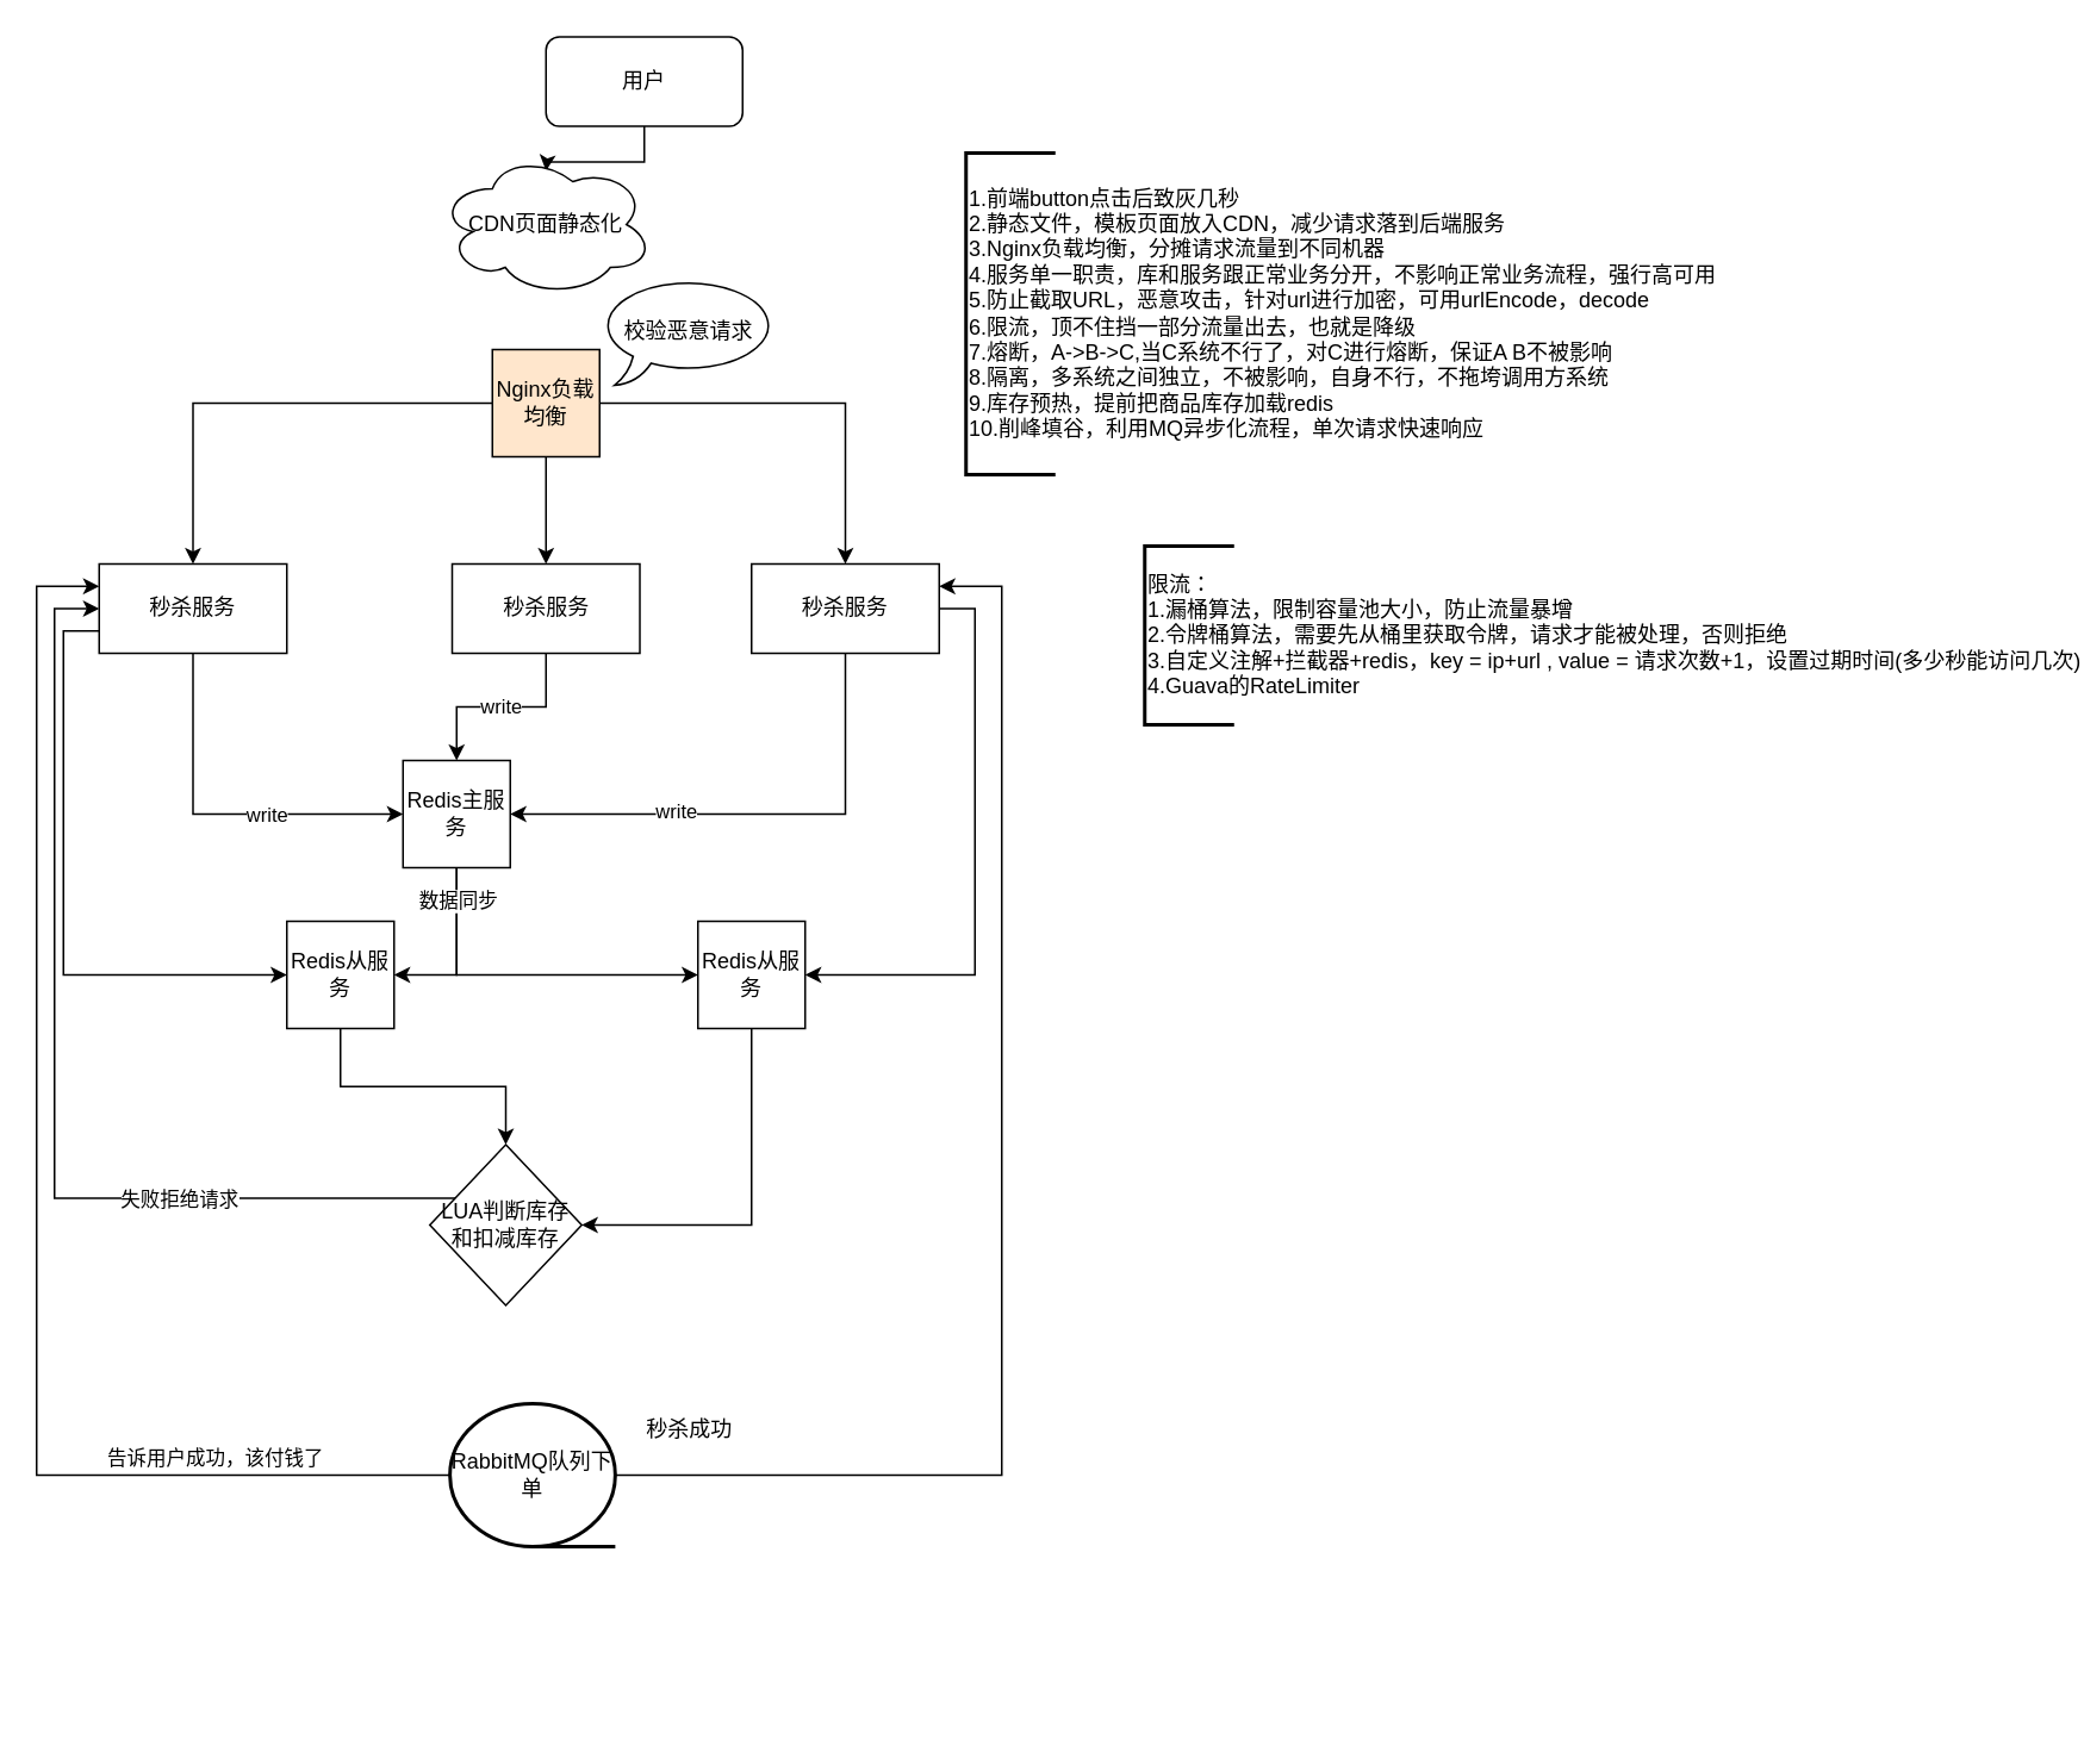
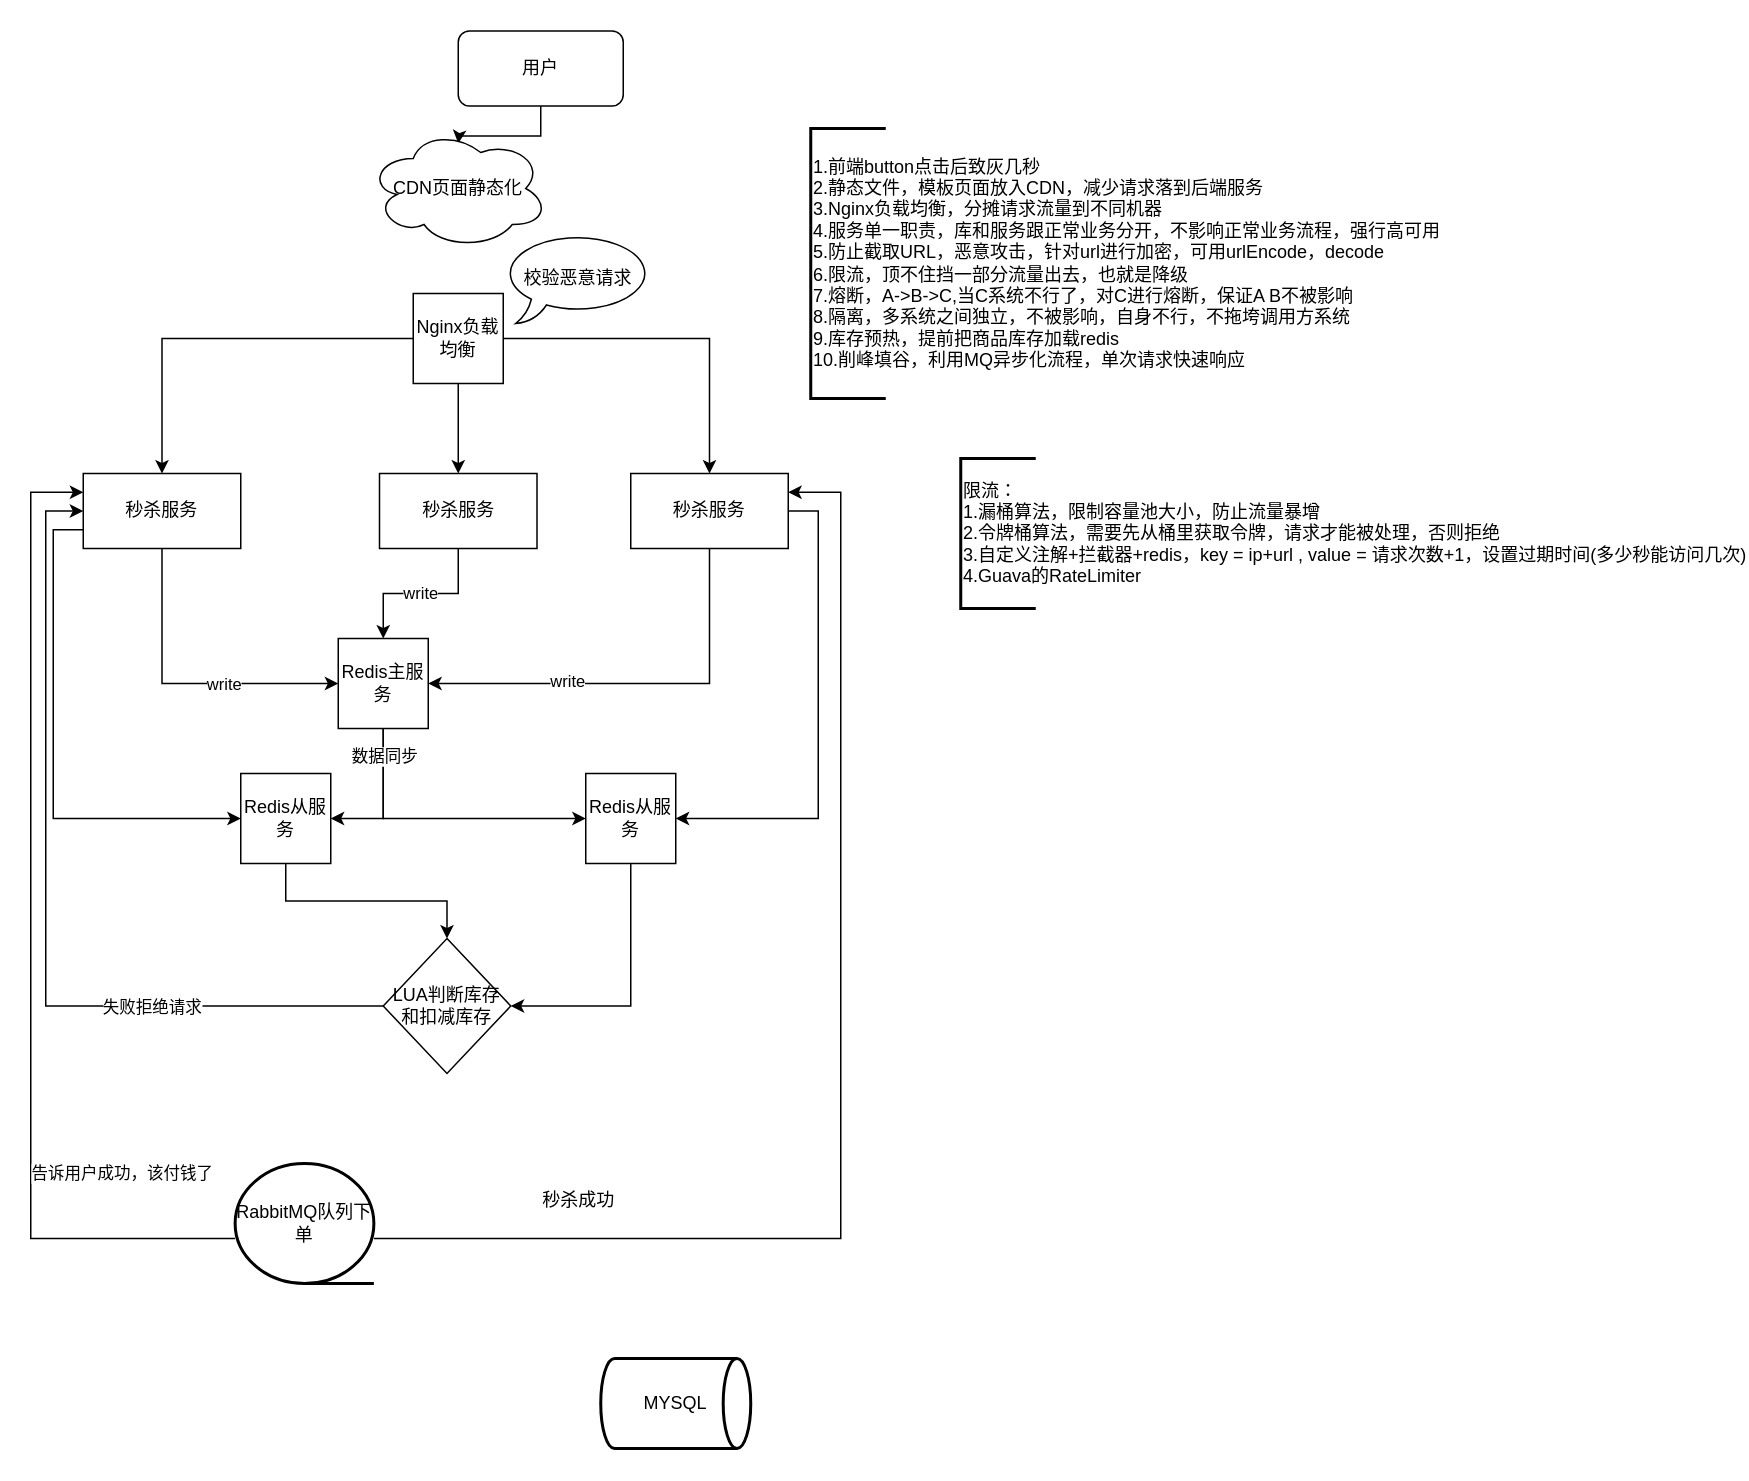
  <mxCell id="0" />
  <mxCell id="1" parent="0" />
  <mxCell id="2" style="edgeStyle=orthogonalEdgeStyle;rounded=0;orthogonalLoop=1;jettySize=auto;html=1;entryX=1;entryY=0.5;entryDx=0;entryDy=0;exitX=1;exitY=0.5;exitDx=0;exitDy=0;verticalAlign=top;align=center;horizontal=0;" edge="1" parent="1" source="18" target="26"><mxGeometry relative="1" as="geometry" /></mxCell>
  <mxCell id="3" value="" style="edgeStyle=orthogonalEdgeStyle;rounded=0;orthogonalLoop=1;jettySize=auto;html=1;" edge="1" parent="1" source="4"><mxGeometry relative="1" as="geometry"><mxPoint x="305" y="95" as="targetPoint" /></mxGeometry></mxCell>
  <mxCell id="4" value="用户" style="rounded=1;whiteSpace=wrap;html=1;" vertex="1" parent="1"><mxGeometry x="305" y="20" width="110" height="50" as="geometry" /></mxCell>
  <mxCell id="5" value="CDN页面静态化" style="ellipse;shape=cloud;whiteSpace=wrap;html=1;" vertex="1" parent="1"><mxGeometry x="245" y="85" width="120" height="80" as="geometry" /></mxCell>
  <mxCell id="6" style="edgeStyle=orthogonalEdgeStyle;rounded=0;orthogonalLoop=1;jettySize=auto;html=1;entryX=0.5;entryY=0;entryDx=0;entryDy=0;" edge="1" parent="1" source="9" target="15"><mxGeometry relative="1" as="geometry" /></mxCell>
  <mxCell id="7" style="edgeStyle=orthogonalEdgeStyle;rounded=0;orthogonalLoop=1;jettySize=auto;html=1;entryX=0.5;entryY=0;entryDx=0;entryDy=0;" edge="1" parent="1" source="9" target="13"><mxGeometry relative="1" as="geometry" /></mxCell>
  <mxCell id="8" style="edgeStyle=orthogonalEdgeStyle;rounded=0;orthogonalLoop=1;jettySize=auto;html=1;entryX=0.5;entryY=0;entryDx=0;entryDy=0;" edge="1" parent="1" source="9" target="18"><mxGeometry relative="1" as="geometry" /></mxCell>
- <mxCell id="9" value="Nginx负载均衡" style="whiteSpace=wrap;html=1;aspect=fixed;fillColor=#ffe6cc;" vertex="1" parent="1"><mxGeometry x="275" y="195" width="60" height="60" as="geometry" /></mxCell>
+ <mxCell id="9" value="Nginx负载均衡" style="whiteSpace=wrap;html=1;aspect=fixed;" vertex="1" parent="1"><mxGeometry x="275" y="195" width="60" height="60" as="geometry" /></mxCell>
  <mxCell id="10" style="edgeStyle=orthogonalEdgeStyle;rounded=0;orthogonalLoop=1;jettySize=auto;html=1;entryX=0;entryY=0.5;entryDx=0;entryDy=0;exitX=0.5;exitY=1;exitDx=0;exitDy=0;" edge="1" parent="1" source="13" target="22"><mxGeometry relative="1" as="geometry" /></mxCell>
  <mxCell id="11" value="write" style="edgeLabel;html=1;align=center;verticalAlign=middle;resizable=0;points=[];" vertex="1" connectable="0" parent="10"><mxGeometry x="0.26" relative="1" as="geometry"><mxPoint as="offset" /></mxGeometry></mxCell>
  <mxCell id="12" style="edgeStyle=orthogonalEdgeStyle;rounded=0;orthogonalLoop=1;jettySize=auto;html=1;entryX=0;entryY=0.5;entryDx=0;entryDy=0;exitX=0;exitY=0.75;exitDx=0;exitDy=0;" edge="1" parent="1" source="13" target="24"><mxGeometry relative="1" as="geometry" /></mxCell>
  <mxCell id="13" value="秒杀服务" style="rounded=0;whiteSpace=wrap;html=1;" vertex="1" parent="1"><mxGeometry x="55" y="315" width="105" height="50" as="geometry" /></mxCell>
  <mxCell id="14" value="write" style="edgeStyle=orthogonalEdgeStyle;rounded=0;orthogonalLoop=1;jettySize=auto;html=1;" edge="1" parent="1" source="15" target="22"><mxGeometry relative="1" as="geometry" /></mxCell>
  <mxCell id="15" value="秒杀服务" style="rounded=0;whiteSpace=wrap;html=1;" vertex="1" parent="1"><mxGeometry x="252.5" y="315" width="105" height="50" as="geometry" /></mxCell>
  <mxCell id="16" style="edgeStyle=orthogonalEdgeStyle;rounded=0;orthogonalLoop=1;jettySize=auto;html=1;entryX=1;entryY=0.5;entryDx=0;entryDy=0;exitX=0.5;exitY=1;exitDx=0;exitDy=0;" edge="1" parent="1" source="18" target="22"><mxGeometry relative="1" as="geometry" /></mxCell>
  <mxCell id="17" value="write" style="edgeLabel;html=1;align=center;verticalAlign=middle;resizable=0;points=[];" vertex="1" connectable="0" parent="16"><mxGeometry x="0.334" y="-2" relative="1" as="geometry"><mxPoint as="offset" /></mxGeometry></mxCell>
  <mxCell id="18" value="秒杀服务" style="rounded=0;whiteSpace=wrap;html=1;" vertex="1" parent="1"><mxGeometry x="420" y="315" width="105" height="50" as="geometry" /></mxCell>
  <mxCell id="19" style="edgeStyle=orthogonalEdgeStyle;rounded=0;orthogonalLoop=1;jettySize=auto;html=1;entryX=1;entryY=0.5;entryDx=0;entryDy=0;exitX=0.5;exitY=1;exitDx=0;exitDy=0;" edge="1" parent="1" source="22" target="24"><mxGeometry relative="1" as="geometry" /></mxCell>
  <mxCell id="20" style="edgeStyle=orthogonalEdgeStyle;rounded=0;orthogonalLoop=1;jettySize=auto;html=1;entryX=0;entryY=0.5;entryDx=0;entryDy=0;exitX=0.5;exitY=1;exitDx=0;exitDy=0;" edge="1" parent="1" source="22" target="26"><mxGeometry relative="1" as="geometry" /></mxCell>
  <mxCell id="21" value="数据同步" style="edgeLabel;html=1;align=center;verticalAlign=middle;resizable=0;points=[];" vertex="1" connectable="0" parent="20"><mxGeometry x="-0.816" relative="1" as="geometry"><mxPoint as="offset" /></mxGeometry></mxCell>
  <mxCell id="22" value="Redis主服务" style="whiteSpace=wrap;html=1;aspect=fixed;" vertex="1" parent="1"><mxGeometry x="225" y="425" width="60" height="60" as="geometry" /></mxCell>
  <mxCell id="23" style="edgeStyle=orthogonalEdgeStyle;rounded=0;orthogonalLoop=1;jettySize=auto;html=1;exitX=0.5;exitY=1;exitDx=0;exitDy=0;" edge="1" parent="1" source="24" target="29"><mxGeometry relative="1" as="geometry" /></mxCell>
  <mxCell id="24" value="Redis从服务" style="whiteSpace=wrap;html=1;aspect=fixed;" vertex="1" parent="1"><mxGeometry x="160" y="515" width="60" height="60" as="geometry" /></mxCell>
  <mxCell id="25" style="edgeStyle=orthogonalEdgeStyle;rounded=0;orthogonalLoop=1;jettySize=auto;html=1;entryX=1;entryY=0.5;entryDx=0;entryDy=0;exitX=0.5;exitY=1;exitDx=0;exitDy=0;" edge="1" parent="1" source="26" target="29"><mxGeometry relative="1" as="geometry" /></mxCell>
  <mxCell id="26" value="Redis从服务" style="whiteSpace=wrap;html=1;aspect=fixed;" vertex="1" parent="1"><mxGeometry x="390" y="515" width="60" height="60" as="geometry" /></mxCell>
  <mxCell id="27" style="edgeStyle=orthogonalEdgeStyle;rounded=0;orthogonalLoop=1;jettySize=auto;html=1;entryX=0;entryY=0.5;entryDx=0;entryDy=0;" edge="1" parent="1" source="29" target="13"><mxGeometry relative="1" as="geometry"><Array as="points"><mxPoint x="30" y="670" /><mxPoint x="30" y="340" /></Array></mxGeometry></mxCell>
  <mxCell id="28" value="失败拒绝请求" style="edgeLabel;html=1;align=center;verticalAlign=middle;resizable=0;points=[];" vertex="1" connectable="0" parent="27"><mxGeometry x="-0.427" relative="1" as="geometry"><mxPoint x="11.21" as="offset" /></mxGeometry></mxCell>
- <mxCell id="29" value="LUA判断库存和扣减库存" style="rhombus;whiteSpace=wrap;html=1;" vertex="1" parent="1"><mxGeometry x="240" y="640" width="85" height="90" as="geometry" /></mxCell>
+ <mxCell id="29" value="LUA判断库存和扣减库存" style="rhombus;whiteSpace=wrap;html=1;" vertex="1" parent="1"><mxGeometry x="255" y="625" width="85" height="90" as="geometry" /></mxCell>
  <mxCell id="30" style="edgeStyle=orthogonalEdgeStyle;rounded=0;orthogonalLoop=1;jettySize=auto;html=1;entryX=1;entryY=0.25;entryDx=0;entryDy=0;" edge="1" parent="1" source="33" target="18"><mxGeometry relative="1" as="geometry"><Array as="points"><mxPoint x="560" y="825" /><mxPoint x="560" y="328" /></Array></mxGeometry></mxCell>
  <mxCell id="31" style="edgeStyle=orthogonalEdgeStyle;rounded=0;orthogonalLoop=1;jettySize=auto;html=1;entryX=0;entryY=0.25;entryDx=0;entryDy=0;" edge="1" parent="1" source="33" target="13"><mxGeometry relative="1" as="geometry"><Array as="points"><mxPoint x="20" y="825" /><mxPoint x="20" y="328" /></Array></mxGeometry></mxCell>
  <mxCell id="32" value="告诉用户成功，该付钱了" style="edgeLabel;html=1;align=center;verticalAlign=middle;resizable=0;points=[];" vertex="1" connectable="0" parent="31"><mxGeometry x="-0.495" y="1" relative="1" as="geometry"><mxPoint x="61.25" y="-11" as="offset" /></mxGeometry></mxCell>
- <mxCell id="33" value="RabbitMQ队列下单" style="strokeWidth=2;html=1;shape=mxgraph.flowchart.sequential_data;whiteSpace=wrap;" vertex="1" parent="1"><mxGeometry x="251.25" y="785" width="92.5" height="80" as="geometry" /></mxCell>
+ <mxCell id="33" value="RabbitMQ队列下单" style="strokeWidth=2;html=1;shape=mxgraph.flowchart.sequential_data;whiteSpace=wrap;" vertex="1" parent="1"><mxGeometry x="156.25" y="775" width="92.5" height="80" as="geometry" /></mxCell>
+ <mxCell id="34" value="MYSQL" style="strokeWidth=2;html=1;shape=mxgraph.flowchart.direct_data;whiteSpace=wrap;" vertex="1" parent="1"><mxGeometry x="400" y="905" width="100" height="60" as="geometry" /></mxCell>
  <mxCell id="35" value="秒杀成功" style="text;html=1;align=center;verticalAlign=middle;resizable=0;points=[];autosize=1;" vertex="1" parent="1"><mxGeometry x="355" y="790" width="60" height="20" as="geometry" /></mxCell>
  <mxCell id="36" value="校验恶意请求" style="whiteSpace=wrap;html=1;shape=mxgraph.basic.oval_callout" vertex="1" parent="1"><mxGeometry x="335" y="155" width="100" height="60" as="geometry" /></mxCell>
  <mxCell id="37" value="1.前端button点击后致灰几秒&lt;br&gt;2.静态文件，模板页面放入CDN，减少请求落到后端服务&lt;br&gt;3.Nginx负载均衡，分摊请求流量到不同机器&lt;br&gt;4.服务单一职责，库和服务跟正常业务分开，不影响正常业务流程，强行高可用&lt;br&gt;5.防止截取URL，恶意攻击，针对url进行加密，可用urlEncode，decode&lt;br&gt;6.限流，顶不住挡一部分流量出去，也就是降级&lt;br&gt;7.熔断，A-&amp;gt;B-&amp;gt;C,当C系统不行了，对C进行熔断，保证A B不被影响&lt;br&gt;8.隔离，多系统之间独立，不被影响，自身不行，不拖垮调用方系统&lt;br&gt;9.库存预热，提前把商品库存加载redis&lt;br&gt;10.削峰填谷，利用MQ异步化流程，单次请求快速响应" style="strokeWidth=2;html=1;shape=mxgraph.flowchart.annotation_1;align=left;pointerEvents=1;" vertex="1" parent="1"><mxGeometry x="540" y="85" width="50" height="180" as="geometry" /></mxCell>
  <mxCell id="38" value="限流：&lt;br&gt;1.漏桶算法，限制容量池大小，防止流量暴增&lt;br&gt;2.令牌桶算法，需要先从桶里获取令牌，请求才能被处理，否则拒绝&lt;br&gt;3.自定义注解+拦截器+redis，key = ip+url , value = 请求次数+1，设置过期时间(多少秒能访问几次)&lt;br&gt;4.Guava的RateLimiter" style="strokeWidth=2;html=1;shape=mxgraph.flowchart.annotation_1;align=left;pointerEvents=1;" vertex="1" parent="1"><mxGeometry x="640" y="305" width="50" height="100" as="geometry" /></mxCell>
